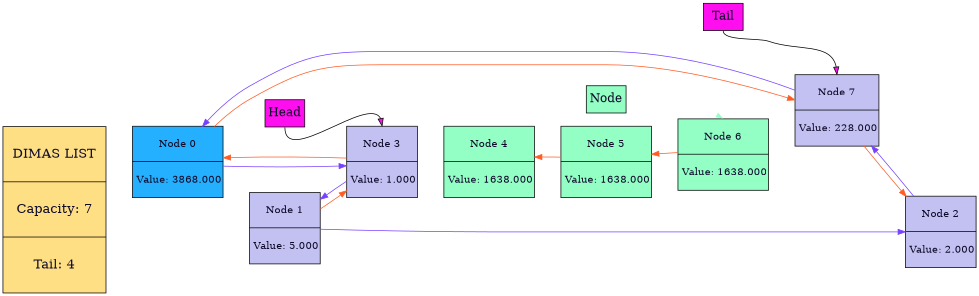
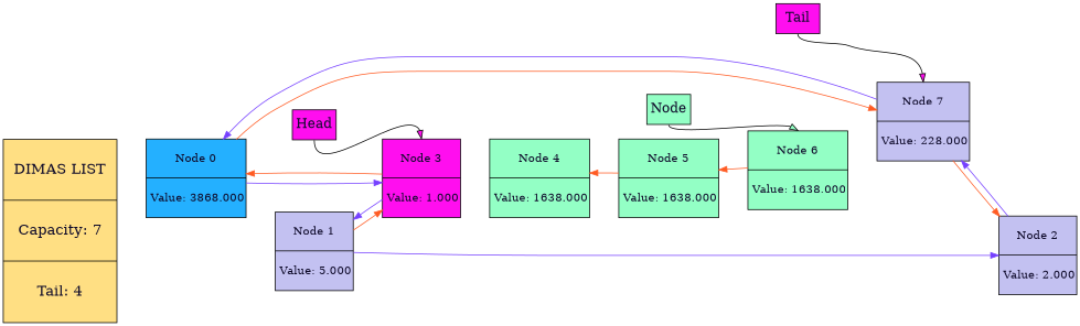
  digraph {
    rankdir=LR
    node [fillcolor="#c3c1f1" fontcolor="#0e0a2a" margin=0.01 shape=record style=filled]
    edge [color="#43ff6400"]
    n1 [fillcolor="#24b0ff" label="\n Node 0 \n \n|\n Value:    3868.000\n \n"]
    n2 [label="\n Node 1 \n \n|\n Value:       5.000\n \n"]
-   n3 [label="\n Node 3 \n \n|\n Value:       1.000\n \n"]
+   n3 [fillcolor="#ff0eef" label="\n Node 3 \n \n|\n Value:       1.000\n \n"]
    n4 [label="\n Node 7 \n \n|\n Value:     228.000\n \n"]
    n5 [label="\n Node 2 \n \n|\n Value:       2.000\n \n"]
    n6 [fillcolor="#93ffc5" label="\n Node 4 \n \n|\n Value:    1638.000\n \n"]
    n7 [fillcolor="#93ffc5" label="\n Node 5 \n \n|\n Value:    1638.000\n \n"]
    n8 [fillcolor="#93ffc5" label="\n Node 6 \n \n|\n Value:    1638.000\n \n"]
    n9 [fillcolor="#ffdf83" fontsize=18 label="\n DIMAS LIST \n \n | \n Capacity: 7 \n \n | \n Tail: 4 \n \n" margin=0.1]
    n10 [fillcolor="#93ffc5" fontsize=16 label="Node"]
    n11 [fillcolor="#ff0eef" fontsize=16 label=Head]
    n12 [fillcolor="#ff0eef" fontsize=16 label=Tail]
    n1 -> n2
    n1 -> n3 [color="#7540ff" fontcolor="#7540ff"]
    n1 -> n4 [color="#ff5b23" fontcolor="#ff5b23"]
    n2 -> n3 [color="#ff5b23" fontcolor="#ff5b23"]
    n2 -> n5
    n2 -> n5 [color="#7540ff" fontcolor="#7540ff"]
    n3 -> n1 [color="#ff5b23" fontcolor="#ff5b23"]
    n3 -> n2 [color="#7540ff" fontcolor="#7540ff"]
    n3 -> n6
    n4 -> n1 [color="#7540ff" fontcolor="#7540ff"]
    n4 -> n5 [color="#ff5b23" fontcolor="#ff5b23"]
    n5 -> n2 [fontcolor="#ff5b23"]
    n5 -> n4 [color="#7540ff" fontcolor="#7540ff"]
    n6 -> n7
    n7 -> n6 [color="#ff5b23" fontcolor="#ff5b23"]
    n7 -> n8
    n8 -> n4
    n8 -> n7 [color="#ff5b23" fontcolor="#ff5b23"]
    n9 -> n1 [headport=n tailport=n weight=1]
-   n10 -> n8 [constraint=true fillcolor="#93ffc5" headport=n tailport=s]
+   n10 -> n8 [constraint=true fillcolor="#93ffc5" headport=n tailport=s color=""]
    n11 -> n3 [constraint=true fillcolor="#ff0eef" headport=n tailport=s color=""]
    n12 -> n4 [constraint=true fillcolor="#ff0eef" headport=n tailport=s color=""]
  }
